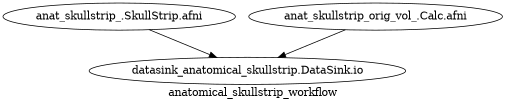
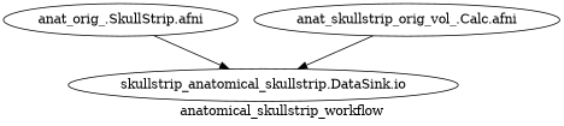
  digraph {
    label=anatomical_skullstrip_workflow
-   n1 [label="anat_skullstrip_.SkullStrip.afni"]
-   n2 [label="datasink_anatomical_skullstrip.DataSink.io"]
+   n1 [label="anat_orig_.SkullStrip.afni"]
+   n2 [label="skullstrip_anatomical_skullstrip.DataSink.io"]
    n3 [label="anat_skullstrip_orig_vol_.Calc.afni"]
    n1 -> n2
    n3 -> n2
  }
